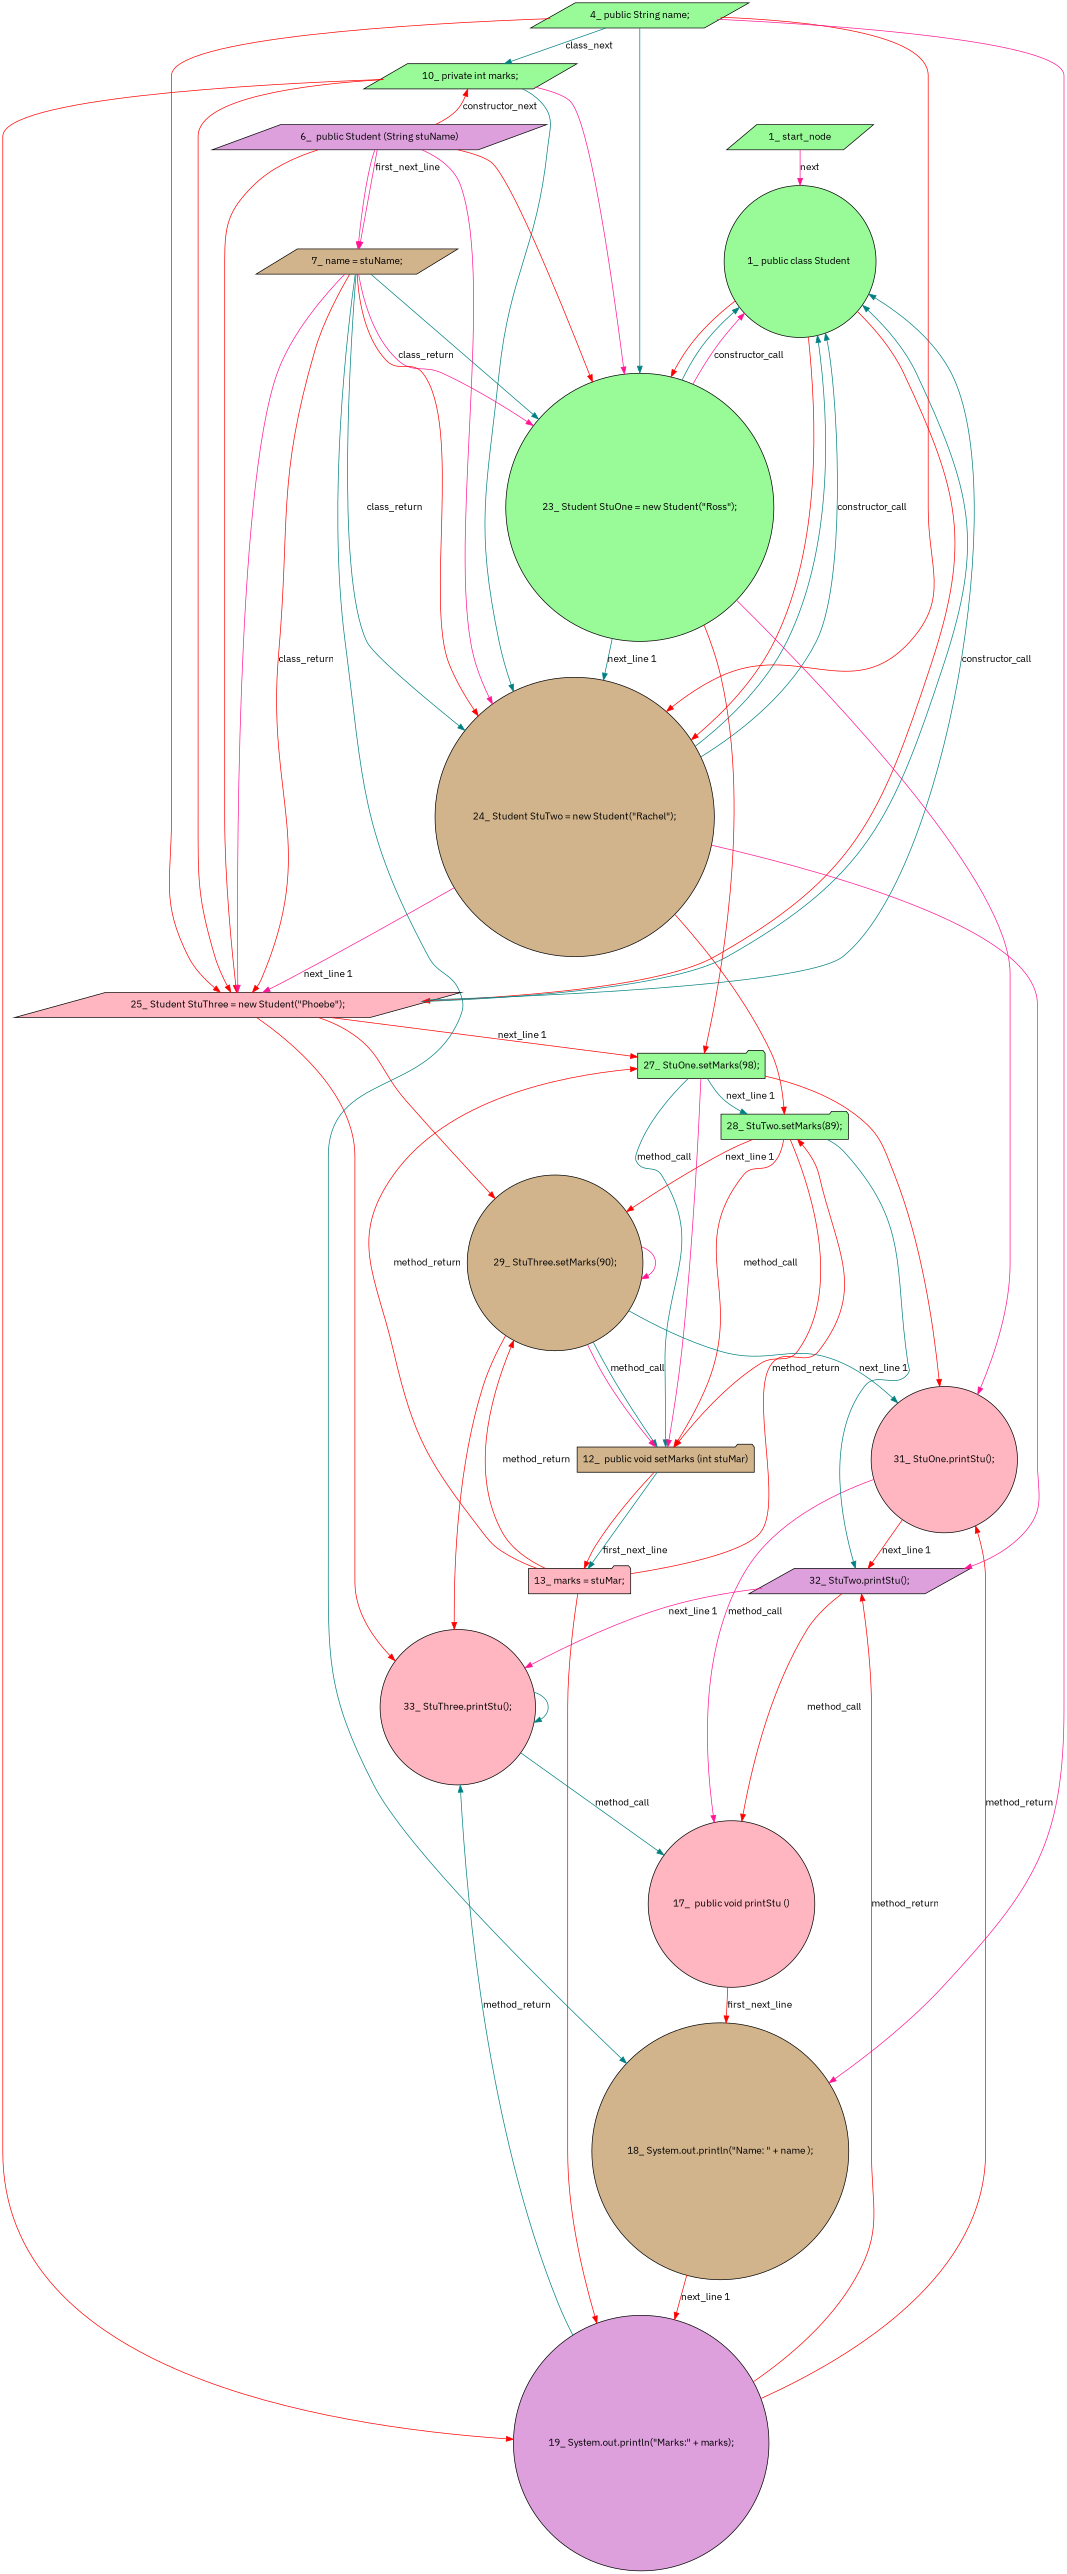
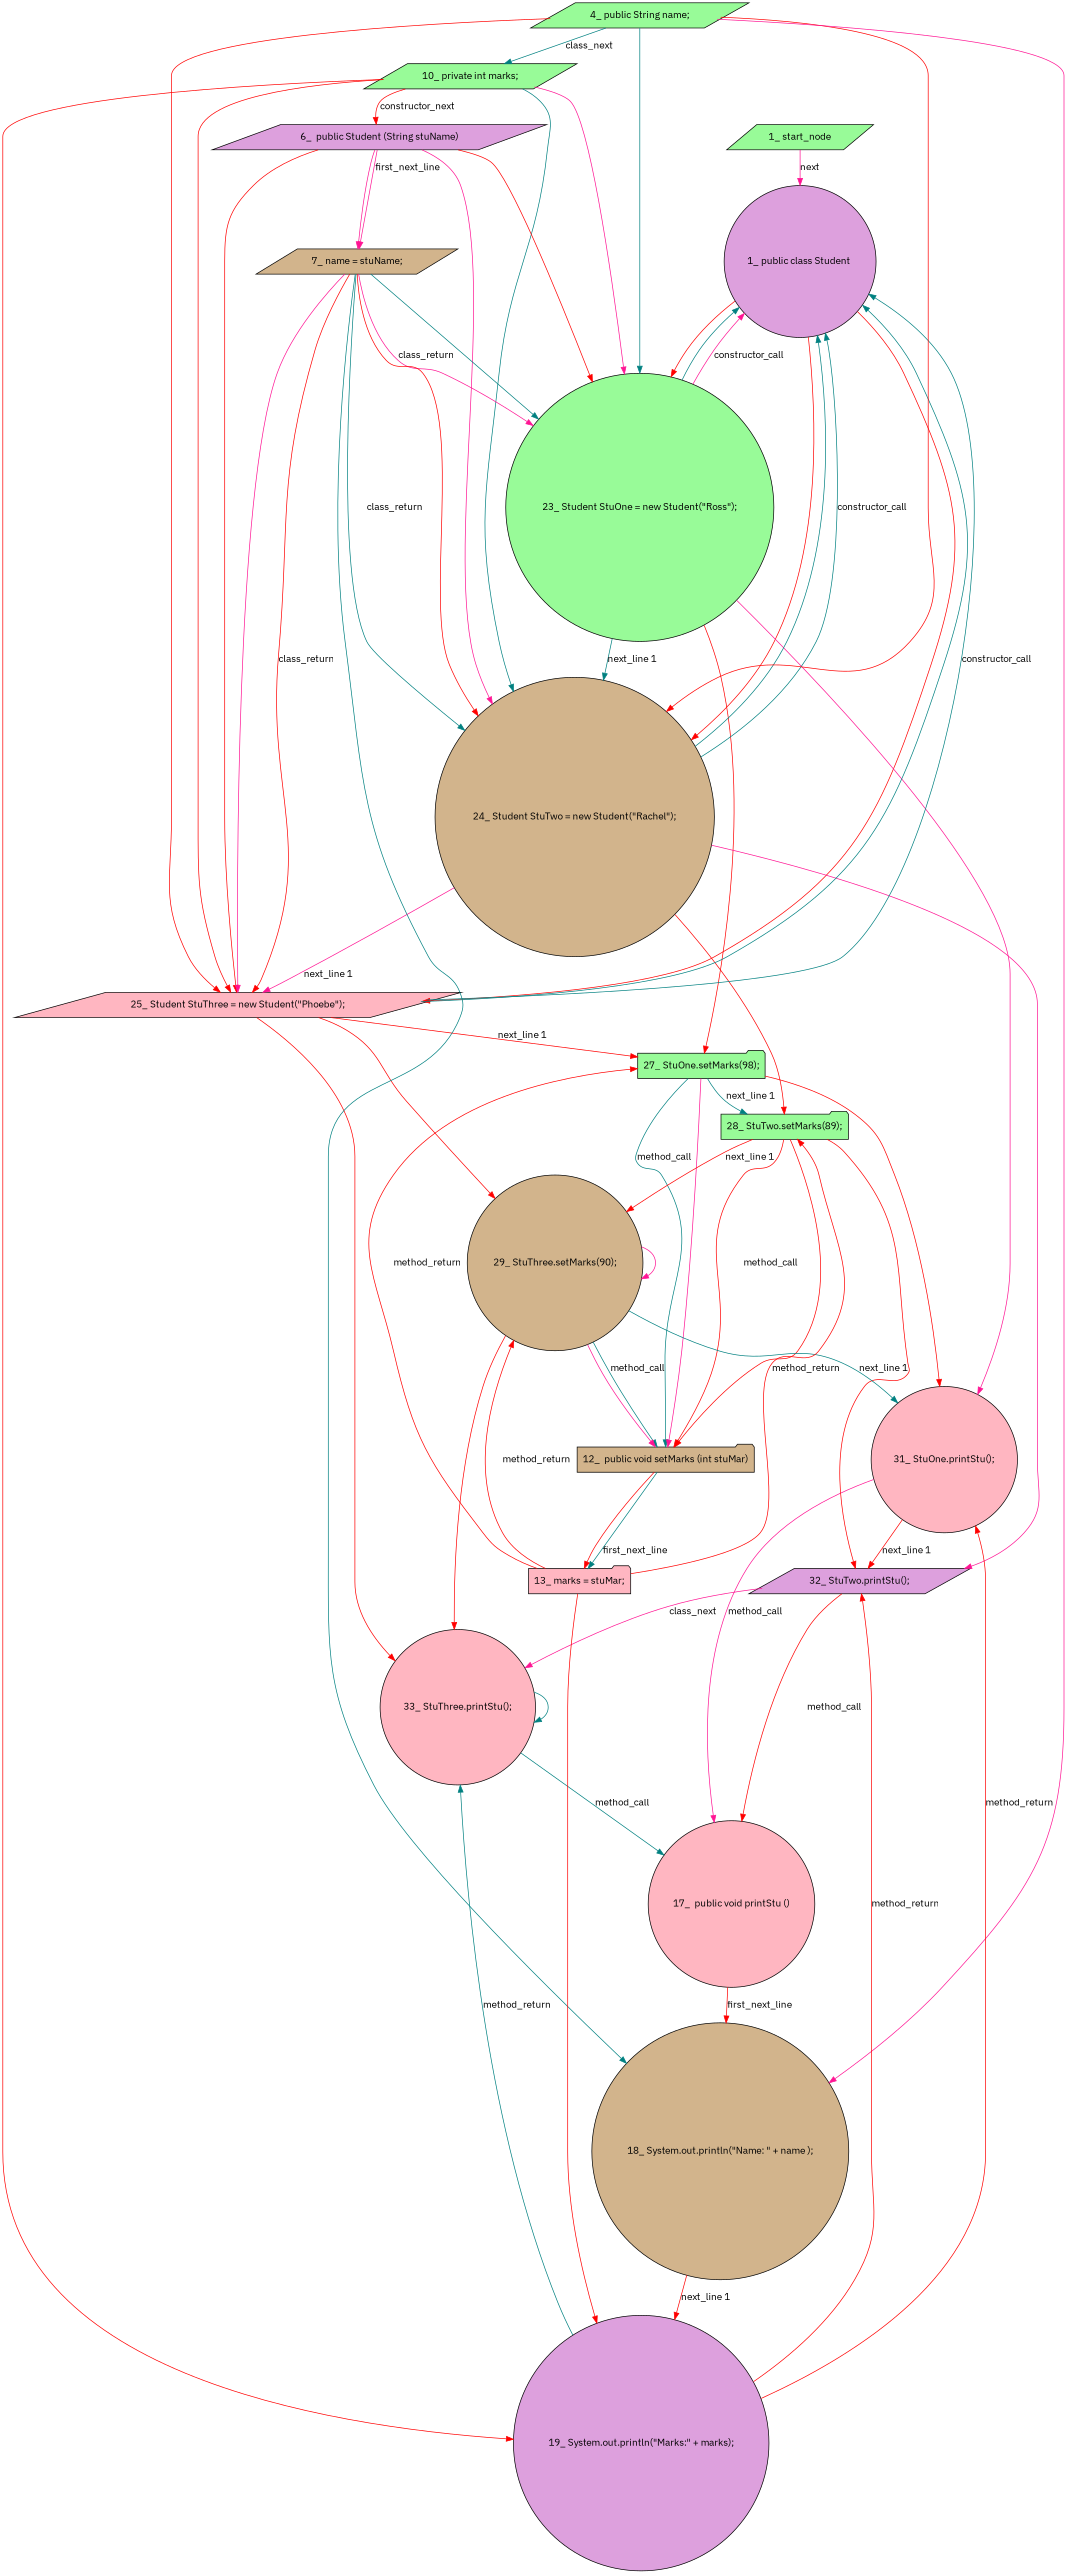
  digraph {
    fontname="IBM Plex Sans"
    node [fillcolor=palegreen fontname="IBM Plex Sans" shape=circle style=filled type_label=expression_statement]
    edge [color=red fontname="IBM Plex Sans"]
-   n1 [label="1_\ public\ class\ Student\ " type_label=class_declaration]
+   n1 [fillcolor=plum label="1_\ public\ class\ Student\ " type_label=class_declaration]
    n2 [label="23_\ Student\ StuOne\ =\ new\ Student\(\"Ross\"\);"]
    n3 [fillcolor=tan label="24_\ Student\ StuTwo\ =\ new\ Student\(\"Rachel\"\);"]
    n4 [fillcolor=lightpink label="25_\ Student\ StuThree\ =\ new\ Student\(\"Phoebe\"\);" shape=parallelogram]
    n5 [label="4_\ public\ String\ name;" shape=parallelogram]
    n6 [label="10_\ private\ int\ marks;" shape=parallelogram]
    n7 [fillcolor=tan label="18_\ System\.out\.println\(\"Name:\ \"\ \+\ name\ \);"]
    n8 [label="27_\ StuOne\.setMarks\(98\);" shape=folder]
    n9 [fillcolor=lightpink label="31_\ StuOne\.printStu\(\);"]
    n10 [label="28_\ StuTwo\.setMarks\(89\);" shape=folder]
    n11 [fillcolor=plum label="32_\ StuTwo\.printStu\(\);" shape=parallelogram]
    n12 [fillcolor=tan label="29_\ StuThree\.setMarks\(90\);"]
    n13 [fillcolor=lightpink label="33_\ StuThree\.printStu\(\);"]
    n14 [fillcolor=plum label="6_\ \ public\ Student\ \(String\ stuName\)" shape=parallelogram type_label=constructor_declaration]
    n15 [fillcolor=plum label="19_\ System\.out\.println\(\"Marks:\"\ \+\ marks\);"]
    n16 [fillcolor=tan label="7_\ name\ =\ stuName;" shape=parallelogram]
    n17 [fillcolor=tan label="12_\ \ public\ void\ setMarks\ \(int\ stuMar\)" shape=folder type_label=method_declaration]
    n18 [fillcolor=lightpink label="13_\ marks\ =\ stuMar;" shape=folder]
    n19 [fillcolor=lightpink label="17_\ \ public\ void\ printStu\ \(\)" type_label=method_declaration]
    n20 [label="1_\ start_node" shape=parallelogram type_label=start]
    n1 -> n2
    n1 -> n3
    n1 -> n4
    n2 -> n1 [color=deeppink controlflow_type="constructor_call|85" edge_type=CFG_edge label=constructor_call target_constructor=15]
    n2 -> n1 [color=teal]
    n2 -> n3 [color=teal controlflow_type="next_line 1" edge_type=CFG_edge label="next_line 1"]
    n2 -> n8 [used_def=StuOne]
    n2 -> n9 [color=deeppink used_def=StuOne]
    n3 -> n1 [color=teal controlflow_type="constructor_call|93" edge_type=CFG_edge label=constructor_call target_constructor=15]
    n3 -> n1 [color=teal]
    n3 -> n4 [color=deeppink controlflow_type="next_line 1" edge_type=CFG_edge label="next_line 1"]
    n3 -> n10 [used_def=StuTwo]
    n3 -> n11 [color=deeppink used_def=StuTwo]
    n4 -> n1 [color=teal controlflow_type="constructor_call|101" edge_type=CFG_edge label=constructor_call target_constructor=15]
    n4 -> n1 [color=teal]
    n4 -> n8 [controlflow_type="next_line 1" edge_type=CFG_edge label="next_line 1"]
    n4 -> n12 [used_def=StuThree]
    n4 -> n13 [used_def=StuThree]
    n5 -> n2 [color=teal]
    n5 -> n3
    n5 -> n4
    n5 -> n6 [color=teal controlflow_type=class_next edge_type=CFG_edge label=class_next]
    n5 -> n7 [color=deeppink used_def=name]
    n6 -> n2 [color=deeppink]
    n6 -> n3 [color=teal]
    n6 -> n4
-   n14 -> n6 [controlflow_type=constructor_next edge_type=CFG_edge label=constructor_next]
+   n6 -> n14 [controlflow_type=constructor_next edge_type=CFG_edge label=constructor_next]
    n6 -> n15 [used_def=marks]
    n7 -> n15 [controlflow_type="next_line 1" edge_type=CFG_edge label="next_line 1"]
    n8 -> n9 [used_def=StuOne]
    n8 -> n10 [color=teal controlflow_type="next_line 1" edge_type=CFG_edge label="next_line 1"]
    n8 -> n17 [color=teal controlflow_type="method_call|106" edge_type=CFG_edge label=method_call]
    n8 -> n17 [color=deeppink]
    n9 -> n11 [controlflow_type="next_line 1" edge_type=CFG_edge label="next_line 1"]
    n9 -> n19 [color=deeppink controlflow_type="method_call|124" edge_type=CFG_edge label=method_call]
-   n10 -> n11 [color=teal used_def=StuTwo]
+   n10 -> n11 [used_def=StuTwo]
    n10 -> n12 [controlflow_type="next_line 1" edge_type=CFG_edge label="next_line 1"]
    n10 -> n17 [controlflow_type="method_call|112" edge_type=CFG_edge label=method_call]
    n10 -> n17
-   n11 -> n13 [color=deeppink controlflow_type="next_line 1" edge_type=CFG_edge label="next_line 1"]
+   n11 -> n13 [color=deeppink controlflow_type="next_line 1" edge_type=CFG_edge label=class_next]
    n11 -> n19 [controlflow_type="method_call|129" edge_type=CFG_edge label=method_call]
    n12 -> n9 [color=teal controlflow_type="next_line 1" edge_type=CFG_edge label="next_line 1"]
    n12 -> n12 [color=deeppink used_def=StuThree]
    n12 -> n13 [used_def=StuThree]
    n12 -> n17 [color=teal controlflow_type="method_call|118" edge_type=CFG_edge label=method_call]
    n12 -> n17 [color=deeppink]
    n13 -> n13 [color=teal used_def=StuThree]
    n13 -> n19 [color=teal controlflow_type="method_call|134" edge_type=CFG_edge label=method_call]
    n14 -> n2
    n14 -> n3 [color=deeppink]
    n14 -> n4
    n14 -> n16 [color=deeppink controlflow_type=first_next_line edge_type=CFG_edge label=first_next_line]
    n14 -> n16 [color=deeppink used_def=stuName]
    n15 -> n9 [controlflow_type=method_return edge_type=CFG_edge label=method_return]
    n15 -> n11 [controlflow_type=method_return edge_type=CFG_edge label=method_return]
    n15 -> n13 [color=teal controlflow_type=method_return edge_type=CFG_edge label=method_return]
    n16 -> n2 [color=deeppink controlflow_type=class_return edge_type=CFG_edge label=class_return]
    n16 -> n2 [color=teal]
    n16 -> n3 [color=teal controlflow_type=class_return edge_type=CFG_edge label=class_return]
    n16 -> n3
    n16 -> n4 [controlflow_type=class_return edge_type=CFG_edge label=class_return]
    n16 -> n4 [color=deeppink]
    n16 -> n7 [color=teal used_def=name]
    n17 -> n18 [color=teal controlflow_type=first_next_line edge_type=CFG_edge label=first_next_line]
    n17 -> n18 [used_def=stuMar]
    n18 -> n8 [controlflow_type=method_return edge_type=CFG_edge label=method_return]
    n18 -> n10 [controlflow_type=method_return edge_type=CFG_edge label=method_return]
    n18 -> n12 [controlflow_type=method_return edge_type=CFG_edge label=method_return]
    n18 -> n15 [used_def=marks]
    n19 -> n7 [controlflow_type=first_next_line edge_type=CFG_edge label=first_next_line]
    n20 -> n1 [color=deeppink controlflow_type=next edge_type=CFG_edge label=next]
  }
